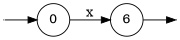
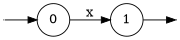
  digraph {
    rankdir=LR
    vcsn_context="[x]? → ℤ"
    node [shape=point]
    I0 [width=0]
    F1 [width=0]
    0 [shape=circle]
-   1 [shape=circle label=6]
+   1 [shape=circle]
    subgraph sub_1 {
      I0
      F1
    }
    subgraph sub_2 {
      0
      1
    }
    I0 -> 0
    0 -> 1 [label=x]
    1 -> F1
  }
